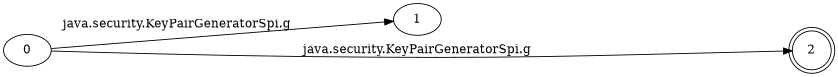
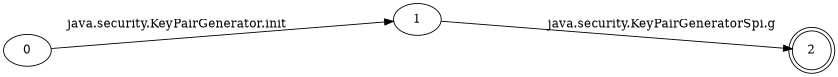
  digraph {
    rankdir=LR
    0
    1
    2 [shape=doublecircle]
-   0 -> 1 [label="java.security.KeyPairGeneratorSpi.g"]
-   0 -> 2 [label="java.security.KeyPairGeneratorSpi.g"]
+   0 -> 1 [label="java.security.KeyPairGenerator.init"]
+   1 -> 2 [label="java.security.KeyPairGeneratorSpi.g"]
  }
